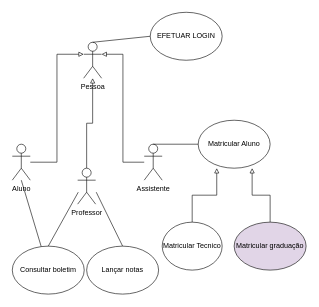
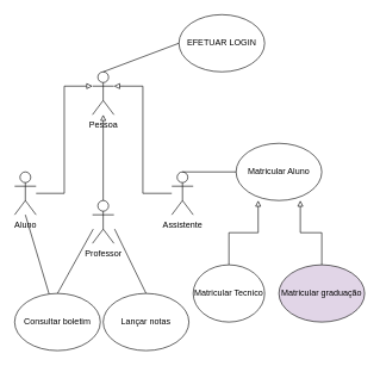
  <mxCell id="0" />
  <mxCell id="1" parent="0" />
- <mxCell id="2" value="Pessoa" style="shape=umlActor;verticalLabelPosition=bottom;verticalAlign=top;html=1;outlineConnect=0;" vertex="1" parent="1"><mxGeometry x="139" y="70" width="30" height="60" as="geometry" /></mxCell>
+ <mxCell id="2" value="Pessoa" style="shape=umlActor;verticalLabelPosition=bottom;verticalAlign=top;html=1;outlineConnect=0;" vertex="1" parent="1"><mxGeometry x="129" y="100" width="30" height="60" as="geometry" /></mxCell>
  <mxCell id="3" style="edgeStyle=orthogonalEdgeStyle;rounded=0;orthogonalLoop=1;jettySize=auto;html=1;endArrow=block;endFill=0;" edge="1" parent="1" source="4" target="2"><mxGeometry relative="1" as="geometry" /></mxCell>
  <mxCell id="4" value="Professor" style="shape=umlActor;verticalLabelPosition=bottom;verticalAlign=top;html=1;outlineConnect=0;" vertex="1" parent="1"><mxGeometry x="129" y="280" width="30" height="60" as="geometry" /></mxCell>
  <mxCell id="5" style="edgeStyle=orthogonalEdgeStyle;rounded=0;orthogonalLoop=1;jettySize=auto;html=1;entryX=1;entryY=0.333;entryDx=0;entryDy=0;entryPerimeter=0;endArrow=block;endFill=0;" edge="1" parent="1" source="6" target="2"><mxGeometry relative="1" as="geometry" /></mxCell>
  <mxCell id="6" value="Assistente" style="shape=umlActor;verticalLabelPosition=bottom;verticalAlign=top;html=1;outlineConnect=0;" vertex="1" parent="1"><mxGeometry x="240" y="240" width="30" height="60" as="geometry" /></mxCell>
  <mxCell id="7" style="edgeStyle=orthogonalEdgeStyle;rounded=0;orthogonalLoop=1;jettySize=auto;html=1;entryX=0;entryY=0.333;entryDx=0;entryDy=0;entryPerimeter=0;endArrow=block;endFill=0;" edge="1" parent="1" source="8" target="2"><mxGeometry relative="1" as="geometry" /></mxCell>
  <mxCell id="8" value="Aluno" style="shape=umlActor;verticalLabelPosition=bottom;verticalAlign=top;html=1;outlineConnect=0;" vertex="1" parent="1"><mxGeometry x="20" y="240" width="30" height="60" as="geometry" /></mxCell>
  <mxCell id="9" value="EFETUAR LOGIN" style="ellipse;whiteSpace=wrap;html=1;" vertex="1" parent="1"><mxGeometry x="250" y="20" width="120" height="80" as="geometry" /></mxCell>
  <mxCell id="10" value="" style="endArrow=none;html=1;rounded=0;entryX=0;entryY=0.5;entryDx=0;entryDy=0;exitX=0.5;exitY=0;exitDx=0;exitDy=0;exitPerimeter=0;" edge="1" parent="1" source="2" target="9"><mxGeometry width="50" height="50" relative="1" as="geometry"><mxPoint x="120" y="200" as="sourcePoint" /><mxPoint x="170" y="150" as="targetPoint" /></mxGeometry></mxCell>
  <mxCell id="11" value="Matricular Aluno" style="ellipse;whiteSpace=wrap;html=1;" vertex="1" parent="1"><mxGeometry x="330" y="200" width="120" height="80" as="geometry" /></mxCell>
  <mxCell id="12" value="" style="endArrow=none;html=1;rounded=0;entryX=0;entryY=0.5;entryDx=0;entryDy=0;exitX=0.5;exitY=0;exitDx=0;exitDy=0;exitPerimeter=0;" edge="1" parent="1" source="6" target="11"><mxGeometry width="50" height="50" relative="1" as="geometry"><mxPoint x="120" y="300" as="sourcePoint" /><mxPoint x="170" y="250" as="targetPoint" /></mxGeometry></mxCell>
  <mxCell id="13" style="edgeStyle=orthogonalEdgeStyle;rounded=0;orthogonalLoop=1;jettySize=auto;html=1;exitX=0.5;exitY=0;exitDx=0;exitDy=0;entryX=0.258;entryY=1;entryDx=0;entryDy=0;entryPerimeter=0;endArrow=block;endFill=0;" edge="1" parent="1" source="14" target="11"><mxGeometry relative="1" as="geometry" /></mxCell>
  <mxCell id="14" value="Matricular Tecnico" style="ellipse;whiteSpace=wrap;html=1;" vertex="1" parent="1"><mxGeometry x="270" y="370" width="100" height="80" as="geometry" /></mxCell>
  <mxCell id="15" style="edgeStyle=orthogonalEdgeStyle;rounded=0;orthogonalLoop=1;jettySize=auto;html=1;exitX=0.5;exitY=0;exitDx=0;exitDy=0;entryX=0.75;entryY=1;entryDx=0;entryDy=0;entryPerimeter=0;endArrow=block;endFill=0;" edge="1" parent="1" source="16" target="11"><mxGeometry relative="1" as="geometry" /></mxCell>
  <mxCell id="16" value="Matricular graduação" style="ellipse;whiteSpace=wrap;html=1;fillColor=#e1d5e7;" vertex="1" parent="1"><mxGeometry x="390" y="370" width="120" height="80" as="geometry" /></mxCell>
  <mxCell id="17" value="Lançar notas" style="ellipse;whiteSpace=wrap;html=1;" vertex="1" parent="1"><mxGeometry x="144" y="410" width="120" height="80" as="geometry" /></mxCell>
  <mxCell id="18" value="Consultar boletim" style="ellipse;whiteSpace=wrap;html=1;" vertex="1" parent="1"><mxGeometry x="20" y="410" width="120" height="80" as="geometry" /></mxCell>
  <mxCell id="19" value="" style="endArrow=none;html=1;rounded=0;exitX=0.5;exitY=0;exitDx=0;exitDy=0;" edge="1" parent="1" source="18"><mxGeometry width="50" height="50" relative="1" as="geometry"><mxPoint x="120" y="430" as="sourcePoint" /><mxPoint x="130" y="320" as="targetPoint" /></mxGeometry></mxCell>
  <mxCell id="20" value="" style="endArrow=none;html=1;rounded=0;exitX=0.5;exitY=0;exitDx=0;exitDy=0;" edge="1" parent="1" source="17"><mxGeometry width="50" height="50" relative="1" as="geometry"><mxPoint x="120" y="430" as="sourcePoint" /><mxPoint x="160" y="320" as="targetPoint" /></mxGeometry></mxCell>
  <mxCell id="21" value="" style="endArrow=none;html=1;rounded=0;" edge="1" parent="1" source="18"><mxGeometry width="50" height="50" relative="1" as="geometry"><mxPoint x="120" y="430" as="sourcePoint" /><mxPoint x="35" y="300" as="targetPoint" /></mxGeometry></mxCell>
